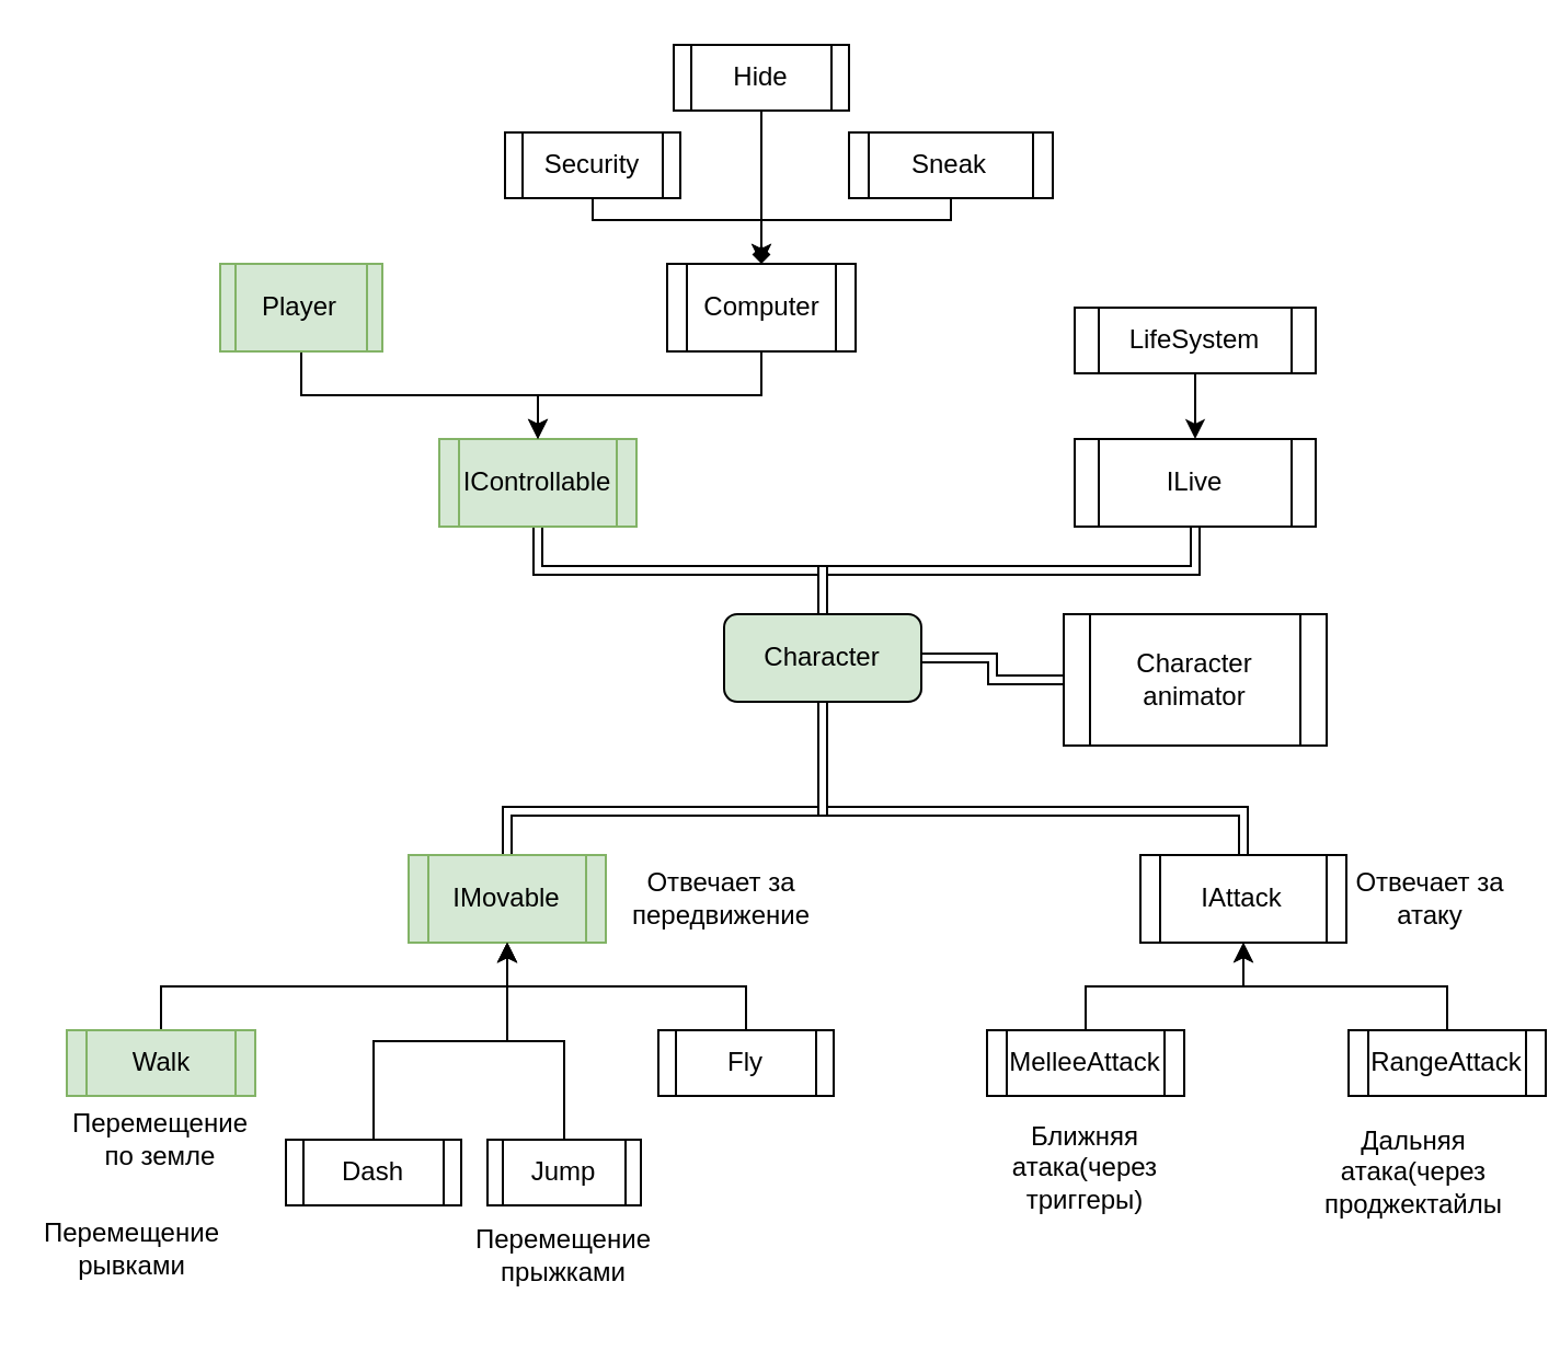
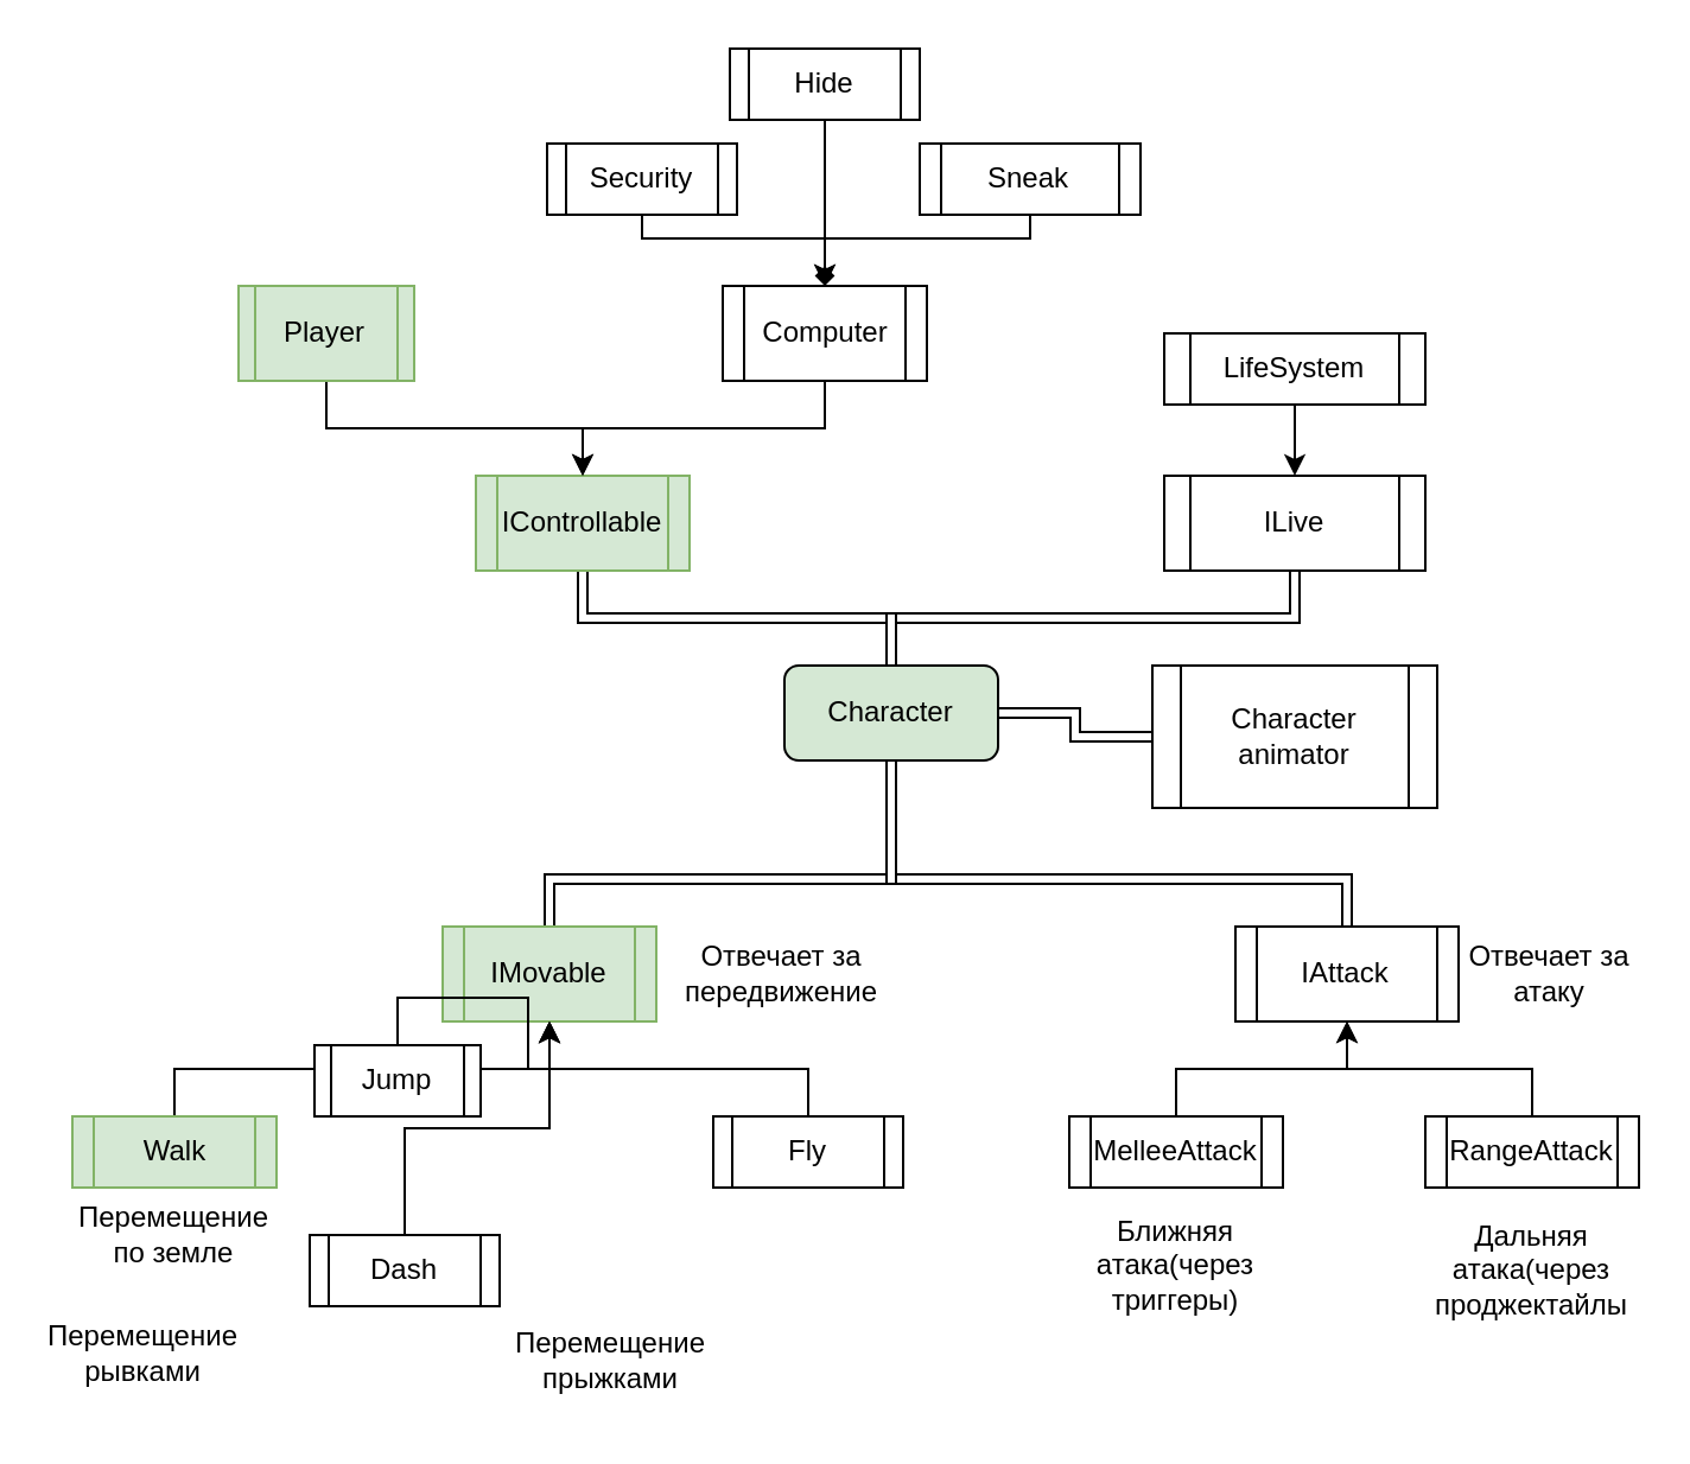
  <mxCell id="0" />
  <mxCell id="1" parent="0" />
  <mxCell id="2" style="edgeStyle=orthogonalEdgeStyle;rounded=0;orthogonalLoop=1;jettySize=auto;html=1;exitX=0.5;exitY=1;exitDx=0;exitDy=0;entryX=0.5;entryY=0;entryDx=0;entryDy=0;shape=link;" parent="1" source="6" target="9" edge="1"><mxGeometry relative="1" as="geometry"><Array as="points"><mxPoint x="375" y="370" /><mxPoint x="231" y="370" /></Array></mxGeometry></mxCell>
  <mxCell id="3" style="edgeStyle=orthogonalEdgeStyle;rounded=0;orthogonalLoop=1;jettySize=auto;html=1;exitX=0.5;exitY=1;exitDx=0;exitDy=0;entryX=0.5;entryY=0;entryDx=0;entryDy=0;shape=link;" parent="1" source="6" target="14" edge="1"><mxGeometry relative="1" as="geometry"><Array as="points"><mxPoint x="375" y="370" /><mxPoint x="567" y="370" /></Array></mxGeometry></mxCell>
  <mxCell id="4" style="edgeStyle=orthogonalEdgeStyle;rounded=0;orthogonalLoop=1;jettySize=auto;html=1;exitX=0.5;exitY=0;exitDx=0;exitDy=0;entryX=0.5;entryY=1;entryDx=0;entryDy=0;shape=link;" parent="1" source="6" target="25" edge="1"><mxGeometry relative="1" as="geometry" /></mxCell>
  <mxCell id="5" style="edgeStyle=orthogonalEdgeStyle;rounded=0;orthogonalLoop=1;jettySize=auto;html=1;exitX=1;exitY=0.5;exitDx=0;exitDy=0;entryX=0;entryY=0.5;entryDx=0;entryDy=0;shape=link;" parent="1" source="6" target="43" edge="1"><mxGeometry relative="1" as="geometry" /></mxCell>
  <mxCell id="6" value="Character" style="rounded=1;whiteSpace=wrap;html=1;fillColor=#d5e8d4;" parent="1" vertex="1"><mxGeometry x="330" y="280" width="90" height="40" as="geometry" /></mxCell>
  <mxCell id="7" style="edgeStyle=orthogonalEdgeStyle;rounded=0;orthogonalLoop=1;jettySize=auto;html=1;exitX=0.5;exitY=0;exitDx=0;exitDy=0;entryX=0.5;entryY=1;entryDx=0;entryDy=0;" parent="1" source="8" target="9" edge="1"><mxGeometry relative="1" as="geometry" /></mxCell>
  <mxCell id="8" value="Walk" style="shape=process;whiteSpace=wrap;html=1;backgroundOutline=1;fillColor=#d5e8d4;strokeColor=#82b366;" parent="1" vertex="1"><mxGeometry x="30" y="470" width="86" height="30" as="geometry" /></mxCell>
  <mxCell id="9" value="IMovable" style="shape=process;whiteSpace=wrap;html=1;backgroundOutline=1;fillColor=#d5e8d4;strokeColor=#82b366;" parent="1" vertex="1"><mxGeometry x="186" y="390" width="90" height="40" as="geometry" /></mxCell>
  <mxCell id="10" style="edgeStyle=orthogonalEdgeStyle;rounded=0;orthogonalLoop=1;jettySize=auto;html=1;exitX=0.5;exitY=0;exitDx=0;exitDy=0;entryX=0.5;entryY=1;entryDx=0;entryDy=0;" parent="1" source="11" target="9" edge="1"><mxGeometry relative="1" as="geometry" /></mxCell>
- <mxCell id="11" value="Jump" style="shape=process;whiteSpace=wrap;html=1;backgroundOutline=1;" parent="1" vertex="1"><mxGeometry x="222" y="520" width="70" height="30" as="geometry" /></mxCell>
+ <mxCell id="11" value="Jump" style="shape=process;whiteSpace=wrap;html=1;backgroundOutline=1;" parent="1" vertex="1"><mxGeometry x="132" y="440" width="70" height="30" as="geometry" /></mxCell>
  <mxCell id="12" style="edgeStyle=orthogonalEdgeStyle;rounded=0;orthogonalLoop=1;jettySize=auto;html=1;exitX=0.5;exitY=0;exitDx=0;exitDy=0;entryX=0.5;entryY=1;entryDx=0;entryDy=0;" parent="1" source="13" target="9" edge="1"><mxGeometry relative="1" as="geometry" /></mxCell>
  <mxCell id="13" value="Fly" style="shape=process;whiteSpace=wrap;html=1;backgroundOutline=1;" parent="1" vertex="1"><mxGeometry x="300" y="470" width="80" height="30" as="geometry" /></mxCell>
  <mxCell id="14" value="IAttack" style="shape=process;whiteSpace=wrap;html=1;backgroundOutline=1;" parent="1" vertex="1"><mxGeometry x="520" y="390" width="94" height="40" as="geometry" /></mxCell>
  <mxCell id="15" style="edgeStyle=orthogonalEdgeStyle;rounded=0;orthogonalLoop=1;jettySize=auto;html=1;exitX=0.5;exitY=0;exitDx=0;exitDy=0;" parent="1" source="16" target="14" edge="1"><mxGeometry relative="1" as="geometry" /></mxCell>
  <mxCell id="16" value="MelleeAttack" style="shape=process;whiteSpace=wrap;html=1;backgroundOutline=1;" parent="1" vertex="1"><mxGeometry x="450" y="470" width="90" height="30" as="geometry" /></mxCell>
  <mxCell id="17" style="edgeStyle=orthogonalEdgeStyle;rounded=0;orthogonalLoop=1;jettySize=auto;html=1;exitX=0.5;exitY=0;exitDx=0;exitDy=0;entryX=0.5;entryY=1;entryDx=0;entryDy=0;" parent="1" source="18" target="14" edge="1"><mxGeometry relative="1" as="geometry" /></mxCell>
- <mxCell id="18" value="RangeAttack" style="shape=process;whiteSpace=wrap;html=1;backgroundOutline=1;" parent="1" vertex="1"><mxGeometry x="615" y="470" width="90" height="30" as="geometry" /></mxCell>
+ <mxCell id="18" value="RangeAttack" style="shape=process;whiteSpace=wrap;html=1;backgroundOutline=1;" parent="1" vertex="1"><mxGeometry x="600" y="470" width="90" height="30" as="geometry" /></mxCell>
  <mxCell id="19" value="Перемещение по земле" style="text;html=1;align=center;verticalAlign=middle;whiteSpace=wrap;rounded=0;" parent="1" vertex="1"><mxGeometry x="28" y="500" width="90" height="40" as="geometry" /></mxCell>
  <mxCell id="20" value="Перемещение прыжками" style="text;html=1;align=center;verticalAlign=middle;whiteSpace=wrap;rounded=0;" parent="1" vertex="1"><mxGeometry x="210" y="550" width="94" height="45" as="geometry" /></mxCell>
  <mxCell id="21" value="Ближняя атака(через триггеры)" style="text;html=1;align=center;verticalAlign=middle;whiteSpace=wrap;rounded=0;" parent="1" vertex="1"><mxGeometry x="450" y="505" width="90" height="55" as="geometry" /></mxCell>
  <mxCell id="22" value="Дальняя атака(через проджектайлы" style="text;html=1;align=center;verticalAlign=middle;whiteSpace=wrap;rounded=0;" parent="1" vertex="1"><mxGeometry x="600" y="510" width="90" height="50" as="geometry" /></mxCell>
  <mxCell id="23" value="Отвечает за передвижение" style="text;html=1;align=center;verticalAlign=middle;whiteSpace=wrap;rounded=0;" parent="1" vertex="1"><mxGeometry x="278" y="390" width="102" height="40" as="geometry" /></mxCell>
  <mxCell id="24" value="Отвечает за атаку" style="text;html=1;align=center;verticalAlign=middle;whiteSpace=wrap;rounded=0;" parent="1" vertex="1"><mxGeometry x="615" y="390" width="75" height="40" as="geometry" /></mxCell>
  <mxCell id="25" value="IControllable" style="shape=process;whiteSpace=wrap;html=1;backgroundOutline=1;fillColor=#d5e8d4;strokeColor=#82b366;" parent="1" vertex="1"><mxGeometry x="200" y="200" width="90" height="40" as="geometry" /></mxCell>
  <mxCell id="26" style="edgeStyle=orthogonalEdgeStyle;rounded=0;orthogonalLoop=1;jettySize=auto;html=1;exitX=0.5;exitY=1;exitDx=0;exitDy=0;entryX=0.5;entryY=0;entryDx=0;entryDy=0;" parent="1" source="27" target="25" edge="1"><mxGeometry relative="1" as="geometry" /></mxCell>
  <mxCell id="27" value="Player" style="shape=process;whiteSpace=wrap;html=1;backgroundOutline=1;fillColor=#d5e8d4;strokeColor=#82b366;" parent="1" vertex="1"><mxGeometry x="100" y="120" width="74" height="40" as="geometry" /></mxCell>
  <mxCell id="28" style="edgeStyle=orthogonalEdgeStyle;rounded=0;orthogonalLoop=1;jettySize=auto;html=1;exitX=0.5;exitY=1;exitDx=0;exitDy=0;entryX=0.5;entryY=0;entryDx=0;entryDy=0;" parent="1" source="29" target="25" edge="1"><mxGeometry relative="1" as="geometry" /></mxCell>
  <mxCell id="29" value="Computer" style="shape=process;whiteSpace=wrap;html=1;backgroundOutline=1;" parent="1" vertex="1"><mxGeometry x="304" y="120" width="86" height="40" as="geometry" /></mxCell>
  <mxCell id="30" style="edgeStyle=orthogonalEdgeStyle;rounded=0;orthogonalLoop=1;jettySize=auto;html=1;exitX=0.5;exitY=1;exitDx=0;exitDy=0;entryX=0.5;entryY=0;entryDx=0;entryDy=0;" parent="1" source="31" target="29" edge="1"><mxGeometry relative="1" as="geometry"><Array as="points"><mxPoint x="270" y="100" /><mxPoint x="347" y="100" /></Array></mxGeometry></mxCell>
  <mxCell id="31" value="Security" style="shape=process;whiteSpace=wrap;html=1;backgroundOutline=1;" parent="1" vertex="1"><mxGeometry x="230" y="60" width="80" height="30" as="geometry" /></mxCell>
  <mxCell id="32" style="edgeStyle=orthogonalEdgeStyle;rounded=0;orthogonalLoop=1;jettySize=auto;html=1;exitX=0.5;exitY=1;exitDx=0;exitDy=0;entryX=0.5;entryY=0;entryDx=0;entryDy=0;" parent="1" source="33" target="29" edge="1"><mxGeometry relative="1" as="geometry" /></mxCell>
  <mxCell id="33" value="Hide" style="shape=process;whiteSpace=wrap;html=1;backgroundOutline=1;" parent="1" vertex="1"><mxGeometry x="307" width="80" height="30" as="geometry" y="20" /></mxCell>
  <mxCell id="34" style="edgeStyle=orthogonalEdgeStyle;rounded=0;orthogonalLoop=1;jettySize=auto;html=1;exitX=0.5;exitY=1;exitDx=0;exitDy=0;entryX=0.5;entryY=0;entryDx=0;entryDy=0;endArrow=diamond;" parent="1" source="35" target="29" edge="1"><mxGeometry relative="1" as="geometry"><Array as="points"><mxPoint x="434" y="100" /><mxPoint x="347" y="100" /></Array></mxGeometry></mxCell>
  <mxCell id="35" value="Sneak" style="shape=process;whiteSpace=wrap;html=1;backgroundOutline=1;" parent="1" vertex="1"><mxGeometry x="387" y="60" width="93" height="30" as="geometry" /></mxCell>
  <mxCell id="36" style="edgeStyle=orthogonalEdgeStyle;rounded=0;orthogonalLoop=1;jettySize=auto;html=1;exitX=0.5;exitY=0;exitDx=0;exitDy=0;" parent="1" source="37" target="9" edge="1"><mxGeometry relative="1" as="geometry" /></mxCell>
  <mxCell id="37" value="Dash" style="shape=process;whiteSpace=wrap;html=1;backgroundOutline=1;" parent="1" vertex="1"><mxGeometry x="130" y="520" width="80" height="30" as="geometry" /></mxCell>
  <mxCell id="38" value="Перемещение рывками" style="text;html=1;align=center;verticalAlign=middle;whiteSpace=wrap;rounded=0;" parent="1" vertex="1"><mxGeometry x="20" y="550" width="80" height="40" as="geometry" /></mxCell>
  <mxCell id="39" style="edgeStyle=orthogonalEdgeStyle;rounded=0;orthogonalLoop=1;jettySize=auto;html=1;exitX=0.5;exitY=1;exitDx=0;exitDy=0;entryX=0.5;entryY=0;entryDx=0;entryDy=0;shape=link;" parent="1" source="40" target="6" edge="1"><mxGeometry relative="1" as="geometry" /></mxCell>
  <mxCell id="40" value="ILive" style="shape=process;whiteSpace=wrap;html=1;backgroundOutline=1;" parent="1" vertex="1"><mxGeometry x="490" y="200" width="110" height="40" as="geometry" /></mxCell>
  <mxCell id="41" style="edgeStyle=orthogonalEdgeStyle;rounded=0;orthogonalLoop=1;jettySize=auto;html=1;exitX=0.5;exitY=1;exitDx=0;exitDy=0;entryX=0.5;entryY=0;entryDx=0;entryDy=0;" parent="1" source="42" target="40" edge="1"><mxGeometry relative="1" as="geometry" /></mxCell>
  <mxCell id="42" value="LifeSystem" style="shape=process;whiteSpace=wrap;html=1;backgroundOutline=1;" parent="1" vertex="1"><mxGeometry x="490" y="140" width="110" height="30" as="geometry" /></mxCell>
  <mxCell id="43" value="Character animator" style="shape=process;whiteSpace=wrap;html=1;backgroundOutline=1;" parent="1" vertex="1"><mxGeometry x="485" y="280" width="120" height="60" as="geometry" /></mxCell>
